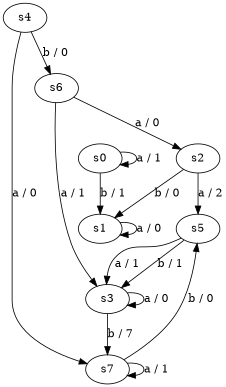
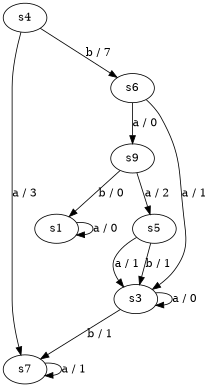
  digraph {
-   s0
    s1
    s4
    s7
    s6
-   s2
+   s2 [label=s9]
    s5
    s3
-   s0 -> s0 [label="a / 1"]
-   s0 -> s1 [label="b / 1"]
    s1 -> s1 [label="a / 0"]
-   s4 -> s7 [label="a / 0"]
-   s4 -> s6 [label="b / 0"]
+   s4 -> s7 [label="a / 3"]
+   s4 -> s6 [label="b / 7"]
    s7 -> s7 [label="a / 1"]
-   s7 -> s5 [label="b / 0"]
    s6 -> s2 [label="a / 0"]
    s6 -> s3 [label="a / 1"]
    s2 -> s1 [label="b / 0"]
    s2 -> s5 [label="a / 2"]
    s5 -> s3 [label="a / 1"]
    s5 -> s3 [label="b / 1"]
-   s3 -> s7 [label="b / 7"]
+   s3 -> s7 [label="b / 1"]
    s3 -> s3 [label="a / 0"]
  }
